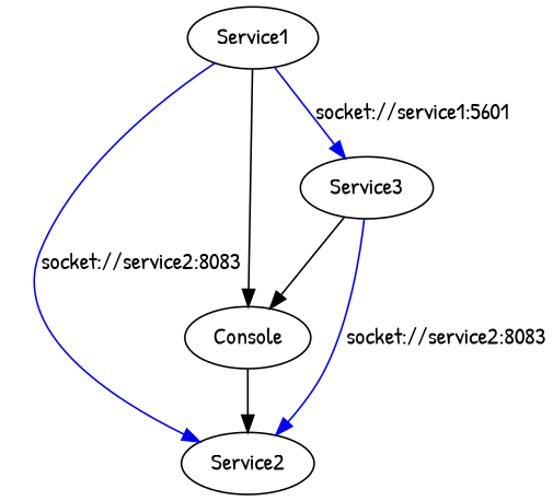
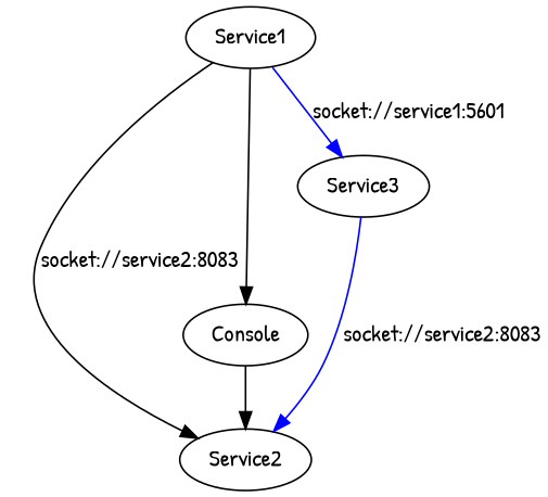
  digraph {
    fontname="Patrick Hand"
    node [fontname="Patrick Hand"]
    edge [fontname="Patrick Hand"]
    Service1
    Console
    Service2
    Service3
    Service1 -> Console
-   Service1 -> Service2 [color=blue label="socket://service2:8083"]
+   Service1 -> Service2 [color=black label="socket://service2:8083"]
    Service1 -> Service3 [color=blue label="socket://service1:5601"]
    Console -> Service2
-   Service3 -> Console
    Service3 -> Service2 [color=blue label="socket://service2:8083"]
  }
